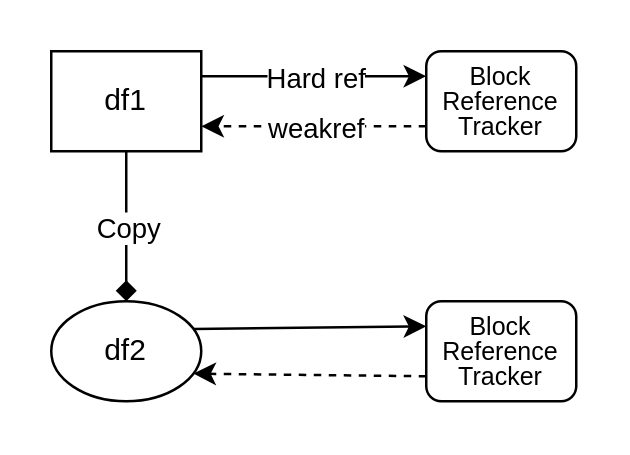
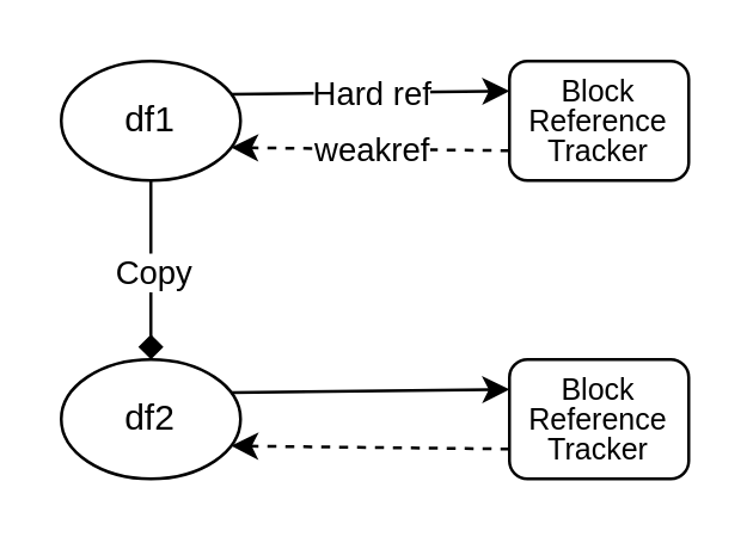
  <mxCell id="0" />
  <mxCell id="1" parent="0" />
- <mxCell id="2" value="df1" style="rounded=0;whiteSpace=wrap;html=1;" parent="1" vertex="1"><mxGeometry x="20" y="20" width="60" height="40" as="geometry" /></mxCell>
+ <mxCell id="2" value="df1" style="ellipse;whiteSpace=wrap;html=1;" parent="1" vertex="1"><mxGeometry x="20" y="20" width="60" height="40" as="geometry" /></mxCell>
  <mxCell id="3" value="df2" style="ellipse;whiteSpace=wrap;html=1;" parent="1" vertex="1"><mxGeometry x="20" y="120" width="60" height="40" as="geometry" /></mxCell>
  <mxCell id="4" value="" style="endArrow=diamond;html=1;rounded=0;exitX=0.5;exitY=1;exitDx=0;exitDy=0;entryX=0.5;entryY=0;entryDx=0;entryDy=0;" parent="1" source="2" target="3" edge="1"><mxGeometry relative="1" as="geometry"><mxPoint x="130" y="80" as="sourcePoint" /><mxPoint x="230" y="80" as="targetPoint" /></mxGeometry></mxCell>
  <mxCell id="5" value="Copy" style="edgeLabel;resizable=0;html=1;align=center;verticalAlign=middle;" parent="4" connectable="0" vertex="1"><mxGeometry relative="1" as="geometry" /></mxCell>
  <mxCell id="6" value="&lt;p style=&quot;line-height: 100%; font-size: 10px;&quot;&gt;&lt;font style=&quot;font-size: 10px;&quot;&gt;Block Reference Tracker&lt;/font&gt;&lt;/p&gt;" style="rounded=1;whiteSpace=wrap;html=1;" parent="1" vertex="1"><mxGeometry x="170" y="20" width="60" height="40" as="geometry" /></mxCell>
  <mxCell id="7" value="" style="endArrow=classic;html=1;rounded=0;exitX=1;exitY=0.25;exitDx=0;exitDy=0;entryX=0;entryY=0.25;entryDx=0;entryDy=0;" parent="1" source="2" target="6" edge="1"><mxGeometry relative="1" as="geometry"><mxPoint x="240" y="220" as="sourcePoint" /><mxPoint x="340" y="220" as="targetPoint" /></mxGeometry></mxCell>
  <mxCell id="8" value="&lt;div&gt;Hard ref&lt;/div&gt;" style="edgeLabel;resizable=0;html=1;align=center;verticalAlign=middle;" parent="7" connectable="0" vertex="1"><mxGeometry relative="1" as="geometry" /></mxCell>
  <mxCell id="9" value="" style="endArrow=classic;html=1;rounded=0;exitX=0;exitY=0.75;exitDx=0;exitDy=0;entryX=1;entryY=0.75;entryDx=0;entryDy=0;dashed=1;" parent="1" source="6" target="2" edge="1"><mxGeometry relative="1" as="geometry"><mxPoint x="240" y="220" as="sourcePoint" /><mxPoint x="340" y="220" as="targetPoint" /></mxGeometry></mxCell>
  <mxCell id="10" value="weakref" style="edgeLabel;resizable=0;html=1;align=center;verticalAlign=middle;" parent="9" connectable="0" vertex="1"><mxGeometry relative="1" as="geometry" /></mxCell>
  <mxCell id="11" value="&lt;p style=&quot;line-height: 100%; font-size: 10px;&quot;&gt;&lt;font style=&quot;font-size: 10px;&quot;&gt;Block Reference Tracker&lt;/font&gt;&lt;/p&gt;" style="rounded=1;whiteSpace=wrap;html=1;" parent="1" vertex="1"><mxGeometry x="170" y="120" width="60" height="40" as="geometry" /></mxCell>
  <mxCell id="12" value="" style="endArrow=classic;html=1;rounded=0;entryX=0;entryY=0.25;entryDx=0;entryDy=0;exitX=1;exitY=0.25;exitDx=0;exitDy=0;" parent="1" source="3" target="11" edge="1"><mxGeometry relative="1" as="geometry"><mxPoint x="110" y="100" as="sourcePoint" /><mxPoint x="340" y="320" as="targetPoint" /></mxGeometry></mxCell>
  <mxCell id="13" value="" style="endArrow=classic;html=1;rounded=0;exitX=0;exitY=0.75;exitDx=0;exitDy=0;dashed=1;entryX=1;entryY=0.75;entryDx=0;entryDy=0;" parent="1" source="11" target="3" edge="1"><mxGeometry relative="1" as="geometry"><mxPoint x="240" y="320" as="sourcePoint" /><mxPoint x="120" y="200" as="targetPoint" /></mxGeometry></mxCell>
